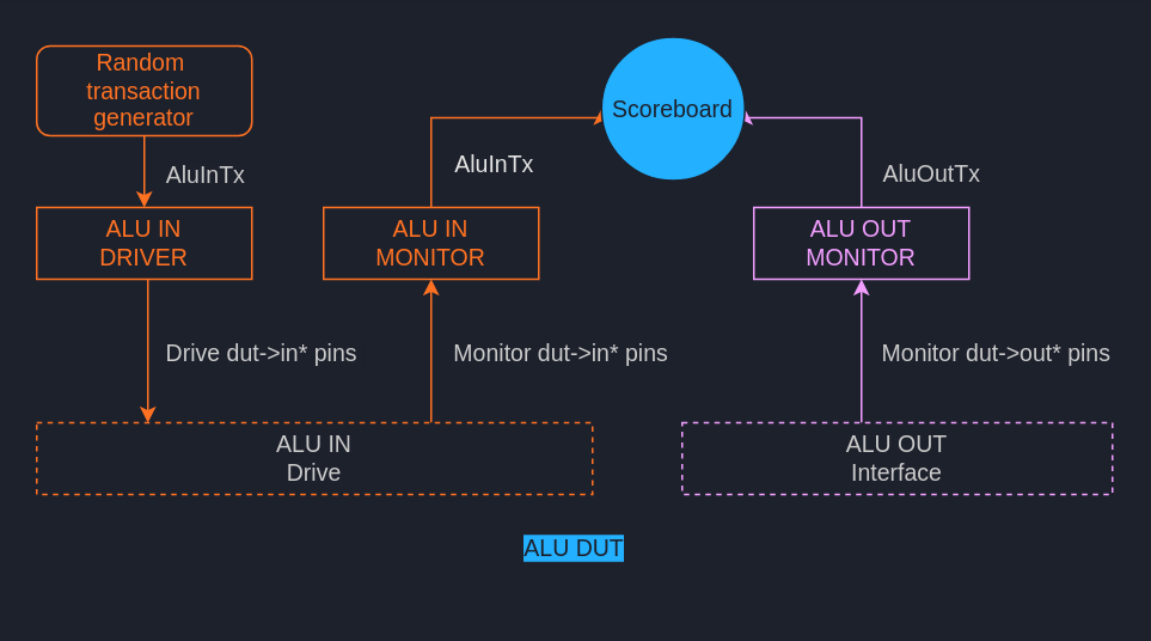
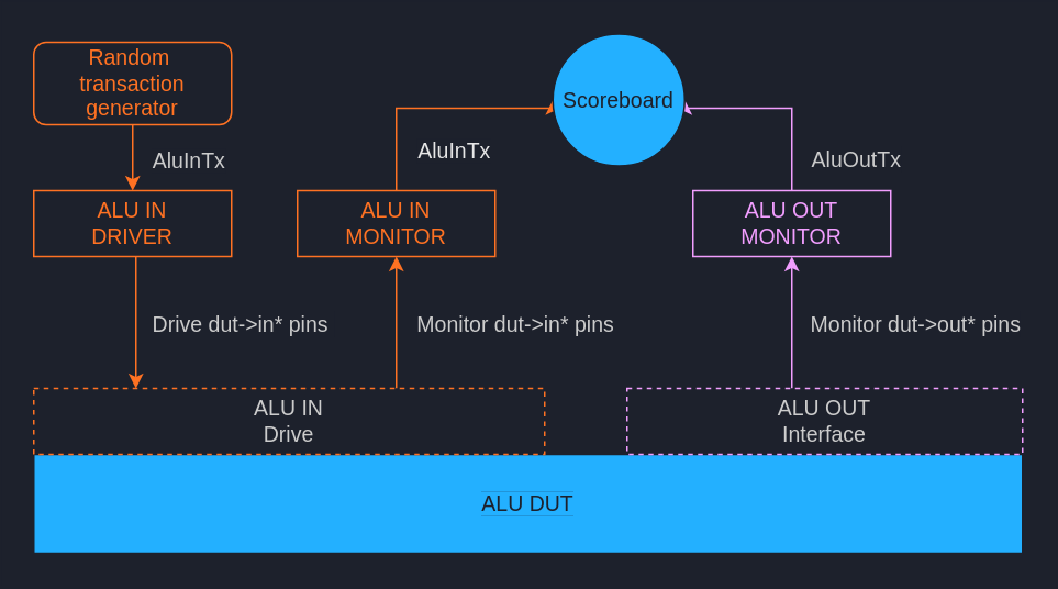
  <mxCell id="0" />
  <mxCell id="1" parent="0" />
  <mxCell id="2" style="edgeStyle=orthogonalEdgeStyle;rounded=0;orthogonalLoop=1;jettySize=auto;html=1;fontSize=13;fontColor=#FF7223;strokeColor=#FF7223;" parent="1" source="4" target="18" edge="1"><mxGeometry relative="1" as="geometry"><Array as="points"><mxPoint x="82" y="195" /><mxPoint x="82" y="195" /></Array></mxGeometry></mxCell>
  <mxCell id="3" value="Drive dut-&amp;gt;in* pins&amp;nbsp;" style="edgeLabel;html=1;align=center;verticalAlign=middle;resizable=0;points=[];fontSize=13;labelBackgroundColor=#1D212C;fontColor=#ccc;" parent="2" vertex="1" connectable="0"><mxGeometry x="0.701" y="-2" relative="1" as="geometry"><mxPoint x="66" y="-28" as="offset" /></mxGeometry></mxCell>
  <mxCell id="4" value="ALU IN&lt;br style=&quot;font-size: 13px;&quot;&gt;DRIVER" style="rounded=0;whiteSpace=wrap;html=1;fontSize=13;fillColor=#1D212C;fontColor=#FF7223;strokeColor=#FF7223;" parent="1" vertex="1"><mxGeometry x="20" y="115" width="120" height="40" as="geometry" /></mxCell>
  <mxCell id="5" style="edgeStyle=orthogonalEdgeStyle;rounded=0;orthogonalLoop=1;jettySize=auto;html=1;entryX=0;entryY=0.5;entryDx=0;entryDy=0;startArrow=none;startFill=0;fontSize=13;fontColor=#0000FF;strokeColor=#FF7223;" parent="1" source="7" target="14" edge="1"><mxGeometry relative="1" as="geometry"><Array as="points"><mxPoint x="240" y="65" /></Array></mxGeometry></mxCell>
  <mxCell id="6" value="AluInTx" style="edgeLabel;html=1;align=center;verticalAlign=middle;resizable=0;points=[];fontSize=13;labelBackgroundColor=#1D212C;fontColor=#E6E6E6;" parent="5" vertex="1" connectable="0"><mxGeometry x="-0.567" y="-1" relative="1" as="geometry"><mxPoint x="33" y="7" as="offset" /></mxGeometry></mxCell>
  <mxCell id="7" value="ALU IN&lt;br style=&quot;font-size: 13px;&quot;&gt;MONITOR" style="rounded=0;whiteSpace=wrap;html=1;fontSize=13;fillColor=#1D212C;fontColor=#FF7223;strokeColor=#FF7223;" parent="1" vertex="1"><mxGeometry x="180" y="115" width="120" height="40" as="geometry" /></mxCell>
  <mxCell id="8" style="edgeStyle=orthogonalEdgeStyle;rounded=0;orthogonalLoop=1;jettySize=auto;html=1;entryX=1;entryY=0.5;entryDx=0;entryDy=0;startArrow=none;startFill=0;fontSize=13;labelBackgroundColor=#1D212C;fontColor=#E023FF;labelBorderColor=none;strokeColor=#F29EFF;" parent="1" source="10" target="14" edge="1"><mxGeometry relative="1" as="geometry"><Array as="points"><mxPoint x="480" y="65" /></Array></mxGeometry></mxCell>
  <mxCell id="9" value="AluOutTx" style="edgeLabel;html=1;align=center;verticalAlign=middle;resizable=0;points=[];fontSize=13;labelBackgroundColor=#1D212C;labelBorderColor=none;fontColor=#ccc;" parent="8" vertex="1" connectable="0"><mxGeometry x="-0.766" y="2" relative="1" as="geometry"><mxPoint x="40" y="-6" as="offset" /></mxGeometry></mxCell>
  <mxCell id="10" value="&lt;font&gt;ALU OUT&lt;br style=&quot;font-size: 13px&quot;&gt;MONITOR&lt;/font&gt;" style="rounded=0;whiteSpace=wrap;html=1;fontSize=13;fillColor=#1D212C;labelBorderColor=none;strokeColor=#F29EFF;fontColor=#F29EFF;" parent="1" vertex="1"><mxGeometry x="420" y="115" width="120" height="40" as="geometry" /></mxCell>
  <mxCell id="11" style="edgeStyle=orthogonalEdgeStyle;rounded=0;orthogonalLoop=1;jettySize=auto;html=1;fontSize=13;fontColor=#FF7223;strokeColor=#FF7223;" parent="1" source="13" target="4" edge="1"><mxGeometry relative="1" as="geometry" /></mxCell>
  <mxCell id="12" value="AluInTx" style="edgeLabel;html=1;align=center;verticalAlign=middle;resizable=0;points=[];fontSize=13;labelBackgroundColor=#1D212C;fontColor=#ccc;" parent="11" vertex="1" connectable="0"><mxGeometry x="0.223" y="-1" relative="1" as="geometry"><mxPoint x="34" y="-3" as="offset" /></mxGeometry></mxCell>
  <mxCell id="13" value="Random&amp;nbsp;&lt;br style=&quot;font-size: 13px;&quot;&gt;transaction&lt;br style=&quot;font-size: 13px;&quot;&gt;generator" style="rounded=1;whiteSpace=wrap;html=1;fontSize=13;fillColor=#1D212C;fontColor=#FF7223;strokeColor=#FF7223;" parent="1" vertex="1"><mxGeometry x="20" y="25" width="120" height="50" as="geometry" /></mxCell>
  <mxCell id="14" value="&lt;font color=&quot;#1d212c&quot;&gt;Scoreboard&lt;/font&gt;" style="ellipse;whiteSpace=wrap;html=1;aspect=fixed;fontSize=13;strokeColor=#1D212C;fillColor=#23B0FF;" parent="1" vertex="1"><mxGeometry x="335" y="20" width="80" height="80" as="geometry" /></mxCell>
- <mxCell id="15" value="&lt;font color=&quot;#1d212c&quot; style=&quot;background-color: rgb(35 , 176 , 255)&quot;&gt;ALU DUT&lt;/font&gt;" style="rounded=0;whiteSpace=wrap;html=1;fontSize=13;labelBackgroundColor=#1D212C;strokeColor=#1D212C;fillColor=#1d212c;" parent="1" vertex="1"><mxGeometry x="20" y="275" width="600" height="60" as="geometry" /></mxCell>
+ <mxCell id="15" value="&lt;font color=&quot;#1d212c&quot; style=&quot;background-color: rgb(35 , 176 , 255)&quot;&gt;ALU DUT&lt;/font&gt;" style="rounded=0;whiteSpace=wrap;html=1;fontSize=13;labelBackgroundColor=#1D212C;strokeColor=#1D212C;fillColor=#23B0FF;" parent="1" vertex="1"><mxGeometry x="20" y="275" width="600" height="60" as="geometry" /></mxCell>
  <mxCell id="16" style="edgeStyle=orthogonalEdgeStyle;rounded=0;orthogonalLoop=1;jettySize=auto;html=1;entryX=0.5;entryY=1;entryDx=0;entryDy=0;fontSize=13;fontColor=#FF7223;strokeColor=#FF7223;" parent="1" source="18" target="7" edge="1"><mxGeometry relative="1" as="geometry"><Array as="points"><mxPoint x="240" y="214" /><mxPoint x="240" y="214" /></Array></mxGeometry></mxCell>
  <mxCell id="17" value="Monitor dut-&amp;gt;in* pins&amp;nbsp;&lt;br&gt;" style="edgeLabel;html=1;align=center;verticalAlign=middle;resizable=0;points=[];fontSize=13;labelBackgroundColor=#1D212C;fontColor=#ccc;" parent="16" vertex="1" connectable="0"><mxGeometry x="0.12" y="-1" relative="1" as="geometry"><mxPoint x="72" y="5" as="offset" /></mxGeometry></mxCell>
  <mxCell id="18" value="&lt;font&gt;ALU IN&lt;br style=&quot;font-size: 13px&quot;&gt;Drive&lt;/font&gt;" style="rounded=0;whiteSpace=wrap;html=1;dashed=1;fontSize=13;fillColor=#1D212C;strokeColor=#FF7223;fontColor=#ccc;" parent="1" vertex="1"><mxGeometry x="20" y="235" width="310" height="40" as="geometry" /></mxCell>
  <mxCell id="19" style="edgeStyle=orthogonalEdgeStyle;rounded=0;orthogonalLoop=1;jettySize=auto;html=1;entryX=0.5;entryY=1;entryDx=0;entryDy=0;startArrow=none;startFill=0;fontSize=13;fontColor=#E023FF;labelBorderColor=none;strokeColor=#F29EFF;" parent="1" source="21" target="10" edge="1"><mxGeometry relative="1" as="geometry"><Array as="points"><mxPoint x="480" y="165" /><mxPoint x="480" y="165" /></Array></mxGeometry></mxCell>
  <mxCell id="20" value="Monitor dut-&amp;gt;out* pins&lt;br style=&quot;font-size: 13px&quot;&gt;" style="edgeLabel;html=1;align=center;verticalAlign=middle;resizable=0;points=[];fontSize=13;labelBackgroundColor=#1D212C;labelBorderColor=none;fontColor=#ccc;" parent="19" vertex="1" connectable="0"><mxGeometry x="-0.189" y="2" relative="1" as="geometry"><mxPoint x="76" y="-8" as="offset" /></mxGeometry></mxCell>
  <mxCell id="21" value="&lt;font&gt;ALU OUT&lt;br style=&quot;font-size: 13px&quot;&gt;Interface&lt;/font&gt;" style="rounded=0;whiteSpace=wrap;html=1;dashed=1;fontSize=13;fillColor=#1D212C;strokeColor=#F29EFF;fontColor=#ccc;" parent="1" vertex="1"><mxGeometry x="380" y="235" width="240" height="40" as="geometry" /></mxCell>
